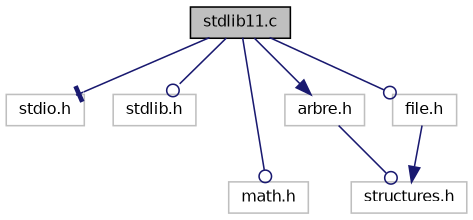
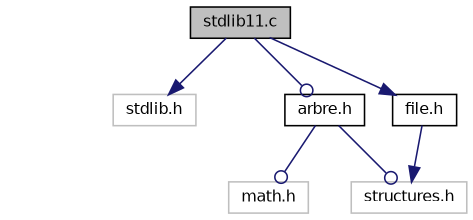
  digraph {
    node [color=grey75 fillcolor=white fontname=Helvetica fontsize=10 shape=record style=filled]
    edge [arrowhead=odot color=midnightblue fontname=Helvetica fontsize=10 labelfontname=Helvetica labelfontsize=10 style=solid]
    n1 [color=black fillcolor=grey75 fontcolor=black height=0.2 label="stdlib11.c" width=0.4]
-   n2 [height=0.2 label="stdio.h" width=0.4]
    n3 [height=0.2 label="stdlib.h" width=0.4]
    n4 [height=0.2 label="math.h" width=0.4]
-   n5 [height=0.2 label="arbre.h" width=0.4]
-   n6 [height=0.2 label="file.h" width=0.4]
+   n5 [color=black height=0.2 label="arbre.h" width=0.4]
+   n6 [color=black height=0.2 label="file.h" width=0.4]
    n7 [height=0.2 label="structures.h" width=0.4]
-   n1 -> n2 [arrowhead=tee]
-   n1 -> n3
-   n1 -> n4
-   n1 -> n5 [arrowhead=normal]
-   n1 -> n6
+   n1 -> n3 [arrowhead=normal]
+   n5 -> n4
+   n1 -> n5
+   n1 -> n6 [arrowhead=normal]
    n5 -> n7
    n6 -> n7 [arrowhead=normal]
  }
